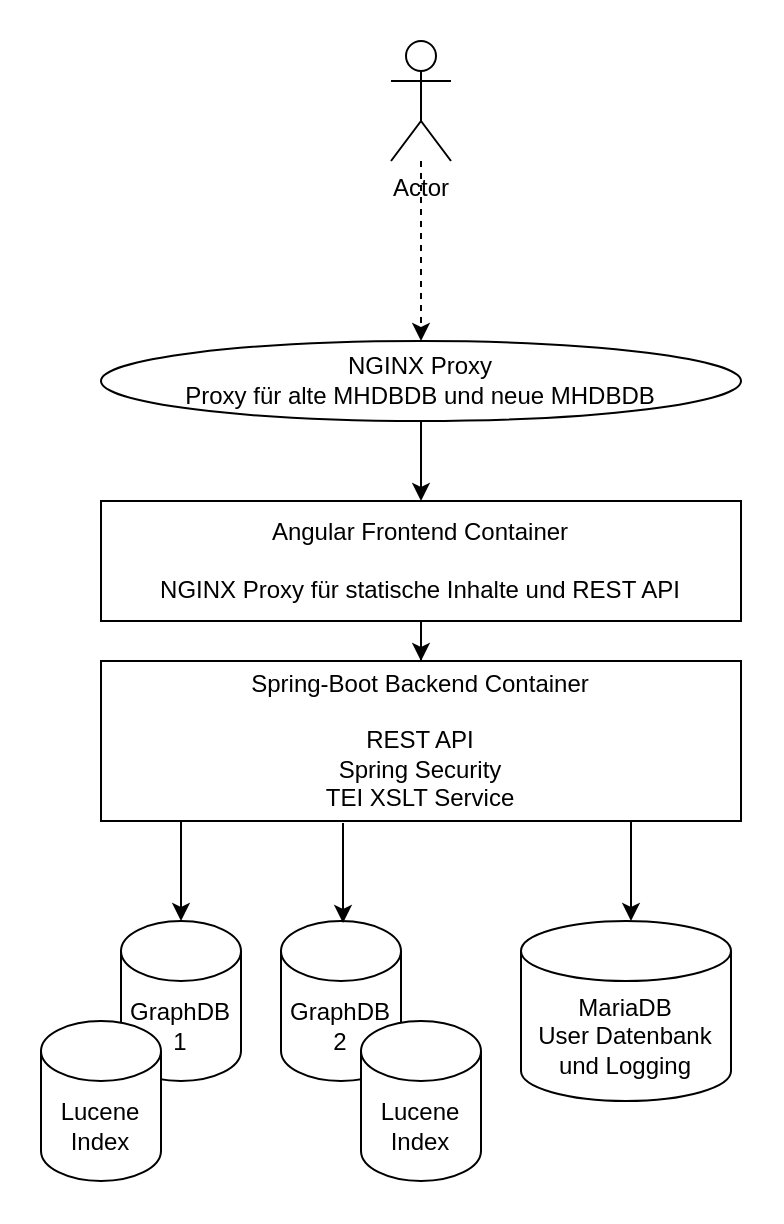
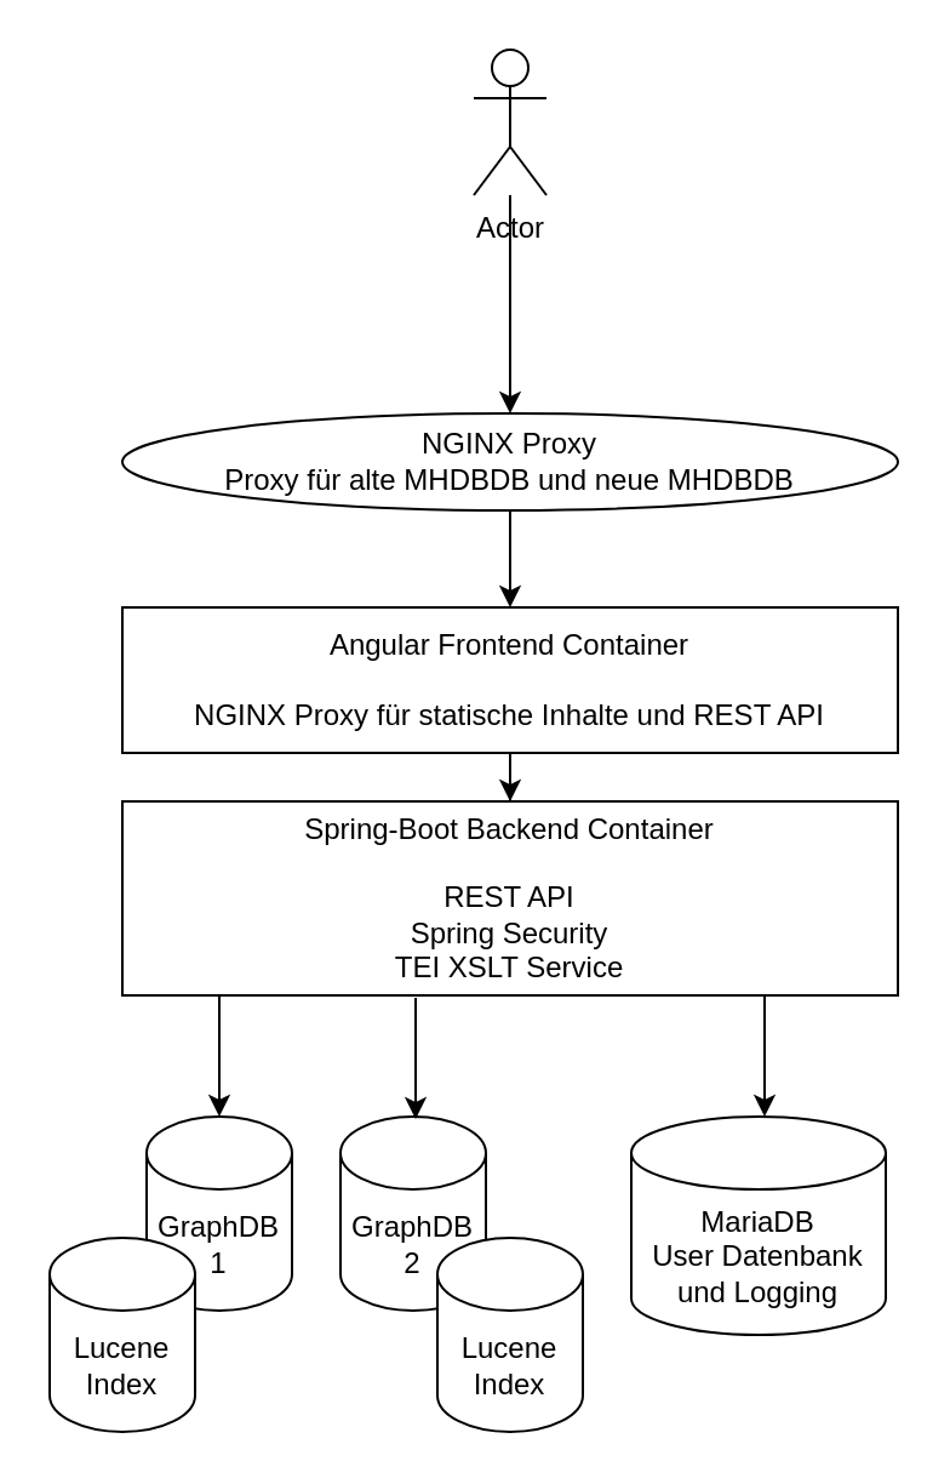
  <mxCell id="0" />
  <mxCell id="1" parent="0" />
  <mxCell id="2" value="Spring-Boot Backend Container&lt;br&gt;&lt;br&gt;REST API&lt;br&gt;Spring Security&lt;br&gt;TEI XSLT Service" style="rounded=0;whiteSpace=wrap;html=1;" vertex="1" parent="1"><mxGeometry x="50" y="330" width="320" height="80" as="geometry" /></mxCell>
  <mxCell id="3" value="MariaDB&lt;br&gt;User Datenbank und Logging" style="shape=cylinder3;whiteSpace=wrap;html=1;boundedLbl=1;backgroundOutline=1;size=15;" vertex="1" parent="1"><mxGeometry x="260" y="460" width="105" height="90" as="geometry" /></mxCell>
  <mxCell id="4" value="GraphDB 1" style="shape=cylinder3;whiteSpace=wrap;html=1;boundedLbl=1;backgroundOutline=1;size=15;" vertex="1" parent="1"><mxGeometry x="60" y="460" width="60" height="80" as="geometry" /></mxCell>
  <mxCell id="5" style="edgeStyle=orthogonalEdgeStyle;rounded=0;orthogonalLoop=1;jettySize=auto;html=1;entryX=0.5;entryY=0;entryDx=0;entryDy=0;" edge="1" parent="1" source="6" target="10"><mxGeometry relative="1" as="geometry" /></mxCell>
  <mxCell id="6" value="NGINX Proxy&lt;br&gt;Proxy für alte MHDBDB und neue MHDBDB" style="ellipse;whiteSpace=wrap;html=1;" vertex="1" parent="1"><mxGeometry x="50" y="170" width="320" height="40" as="geometry" /></mxCell>
- <mxCell id="7" style="edgeStyle=orthogonalEdgeStyle;rounded=0;orthogonalLoop=1;jettySize=auto;html=1;dashed=1;" edge="1" parent="1" source="8" target="6"><mxGeometry relative="1" as="geometry" /></mxCell>
+ <mxCell id="7" style="edgeStyle=orthogonalEdgeStyle;rounded=0;orthogonalLoop=1;jettySize=auto;html=1;" edge="1" parent="1" source="8" target="6"><mxGeometry relative="1" as="geometry" /></mxCell>
  <mxCell id="8" value="Actor" style="shape=umlActor;verticalLabelPosition=bottom;verticalAlign=top;html=1;outlineConnect=0;" vertex="1" parent="1"><mxGeometry x="195" y="20" width="30" height="60" as="geometry" /></mxCell>
  <mxCell id="9" style="edgeStyle=orthogonalEdgeStyle;rounded=0;orthogonalLoop=1;jettySize=auto;html=1;" edge="1" parent="1" source="10" target="2"><mxGeometry relative="1" as="geometry" /></mxCell>
  <mxCell id="10" value="Angular Frontend Container&lt;br&gt;&lt;br&gt;NGINX Proxy für statische Inhalte und REST API" style="rounded=0;whiteSpace=wrap;html=1;" vertex="1" parent="1"><mxGeometry x="50" y="250" width="320" height="60" as="geometry" /></mxCell>
  <mxCell id="11" value="GraphDB&lt;br&gt;2" style="shape=cylinder3;whiteSpace=wrap;html=1;boundedLbl=1;backgroundOutline=1;size=15;" vertex="1" parent="1"><mxGeometry x="140" y="460" width="60" height="80" as="geometry" /></mxCell>
  <mxCell id="12" value="Lucene Index" style="shape=cylinder3;whiteSpace=wrap;html=1;boundedLbl=1;backgroundOutline=1;size=15;" vertex="1" parent="1"><mxGeometry x="20" y="510" width="60" height="80" as="geometry" /></mxCell>
  <mxCell id="13" value="Lucene Index" style="shape=cylinder3;whiteSpace=wrap;html=1;boundedLbl=1;backgroundOutline=1;size=15;" vertex="1" parent="1"><mxGeometry x="180" y="510" width="60" height="80" as="geometry" /></mxCell>
  <mxCell id="14" value="" style="endArrow=classic;html=1;rounded=0;entryX=0.5;entryY=0;entryDx=0;entryDy=0;entryPerimeter=0;" edge="1" parent="1" target="4"><mxGeometry width="50" height="50" relative="1" as="geometry"><mxPoint x="90" y="410" as="sourcePoint" /><mxPoint x="-40" y="440" as="targetPoint" /><Array as="points"><mxPoint x="90" y="430" /></Array></mxGeometry></mxCell>
  <mxCell id="15" value="" style="endArrow=classic;html=1;rounded=0;entryX=0.5;entryY=0;entryDx=0;entryDy=0;entryPerimeter=0;" edge="1" parent="1"><mxGeometry width="50" height="50" relative="1" as="geometry"><mxPoint x="171" y="411" as="sourcePoint" /><mxPoint x="171" y="461" as="targetPoint" /><Array as="points"><mxPoint x="171" y="431" /></Array></mxGeometry></mxCell>
  <mxCell id="16" value="" style="endArrow=classic;html=1;rounded=0;entryX=0.5;entryY=0;entryDx=0;entryDy=0;entryPerimeter=0;" edge="1" parent="1"><mxGeometry width="50" height="50" relative="1" as="geometry"><mxPoint x="315" y="410" as="sourcePoint" /><mxPoint x="315" y="460" as="targetPoint" /><Array as="points"><mxPoint x="315" y="430" /></Array></mxGeometry></mxCell>
